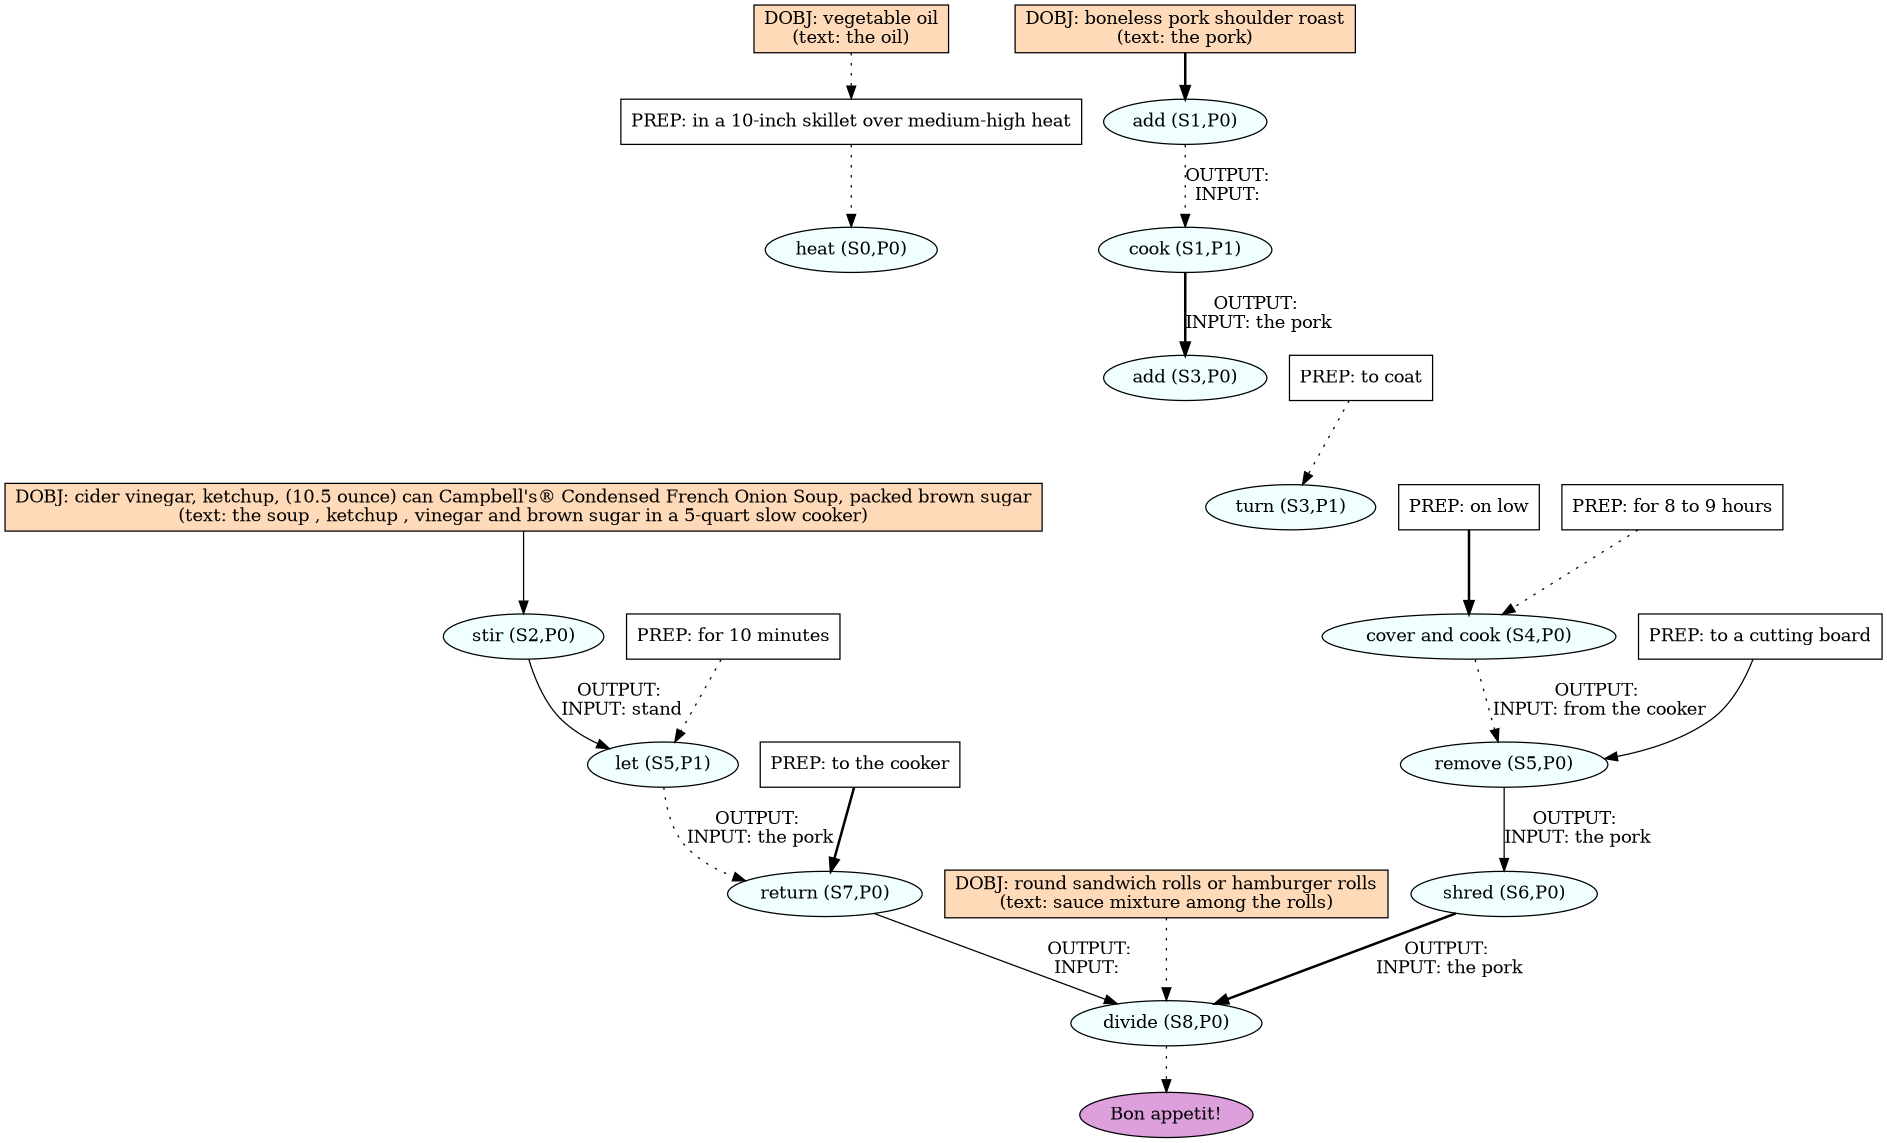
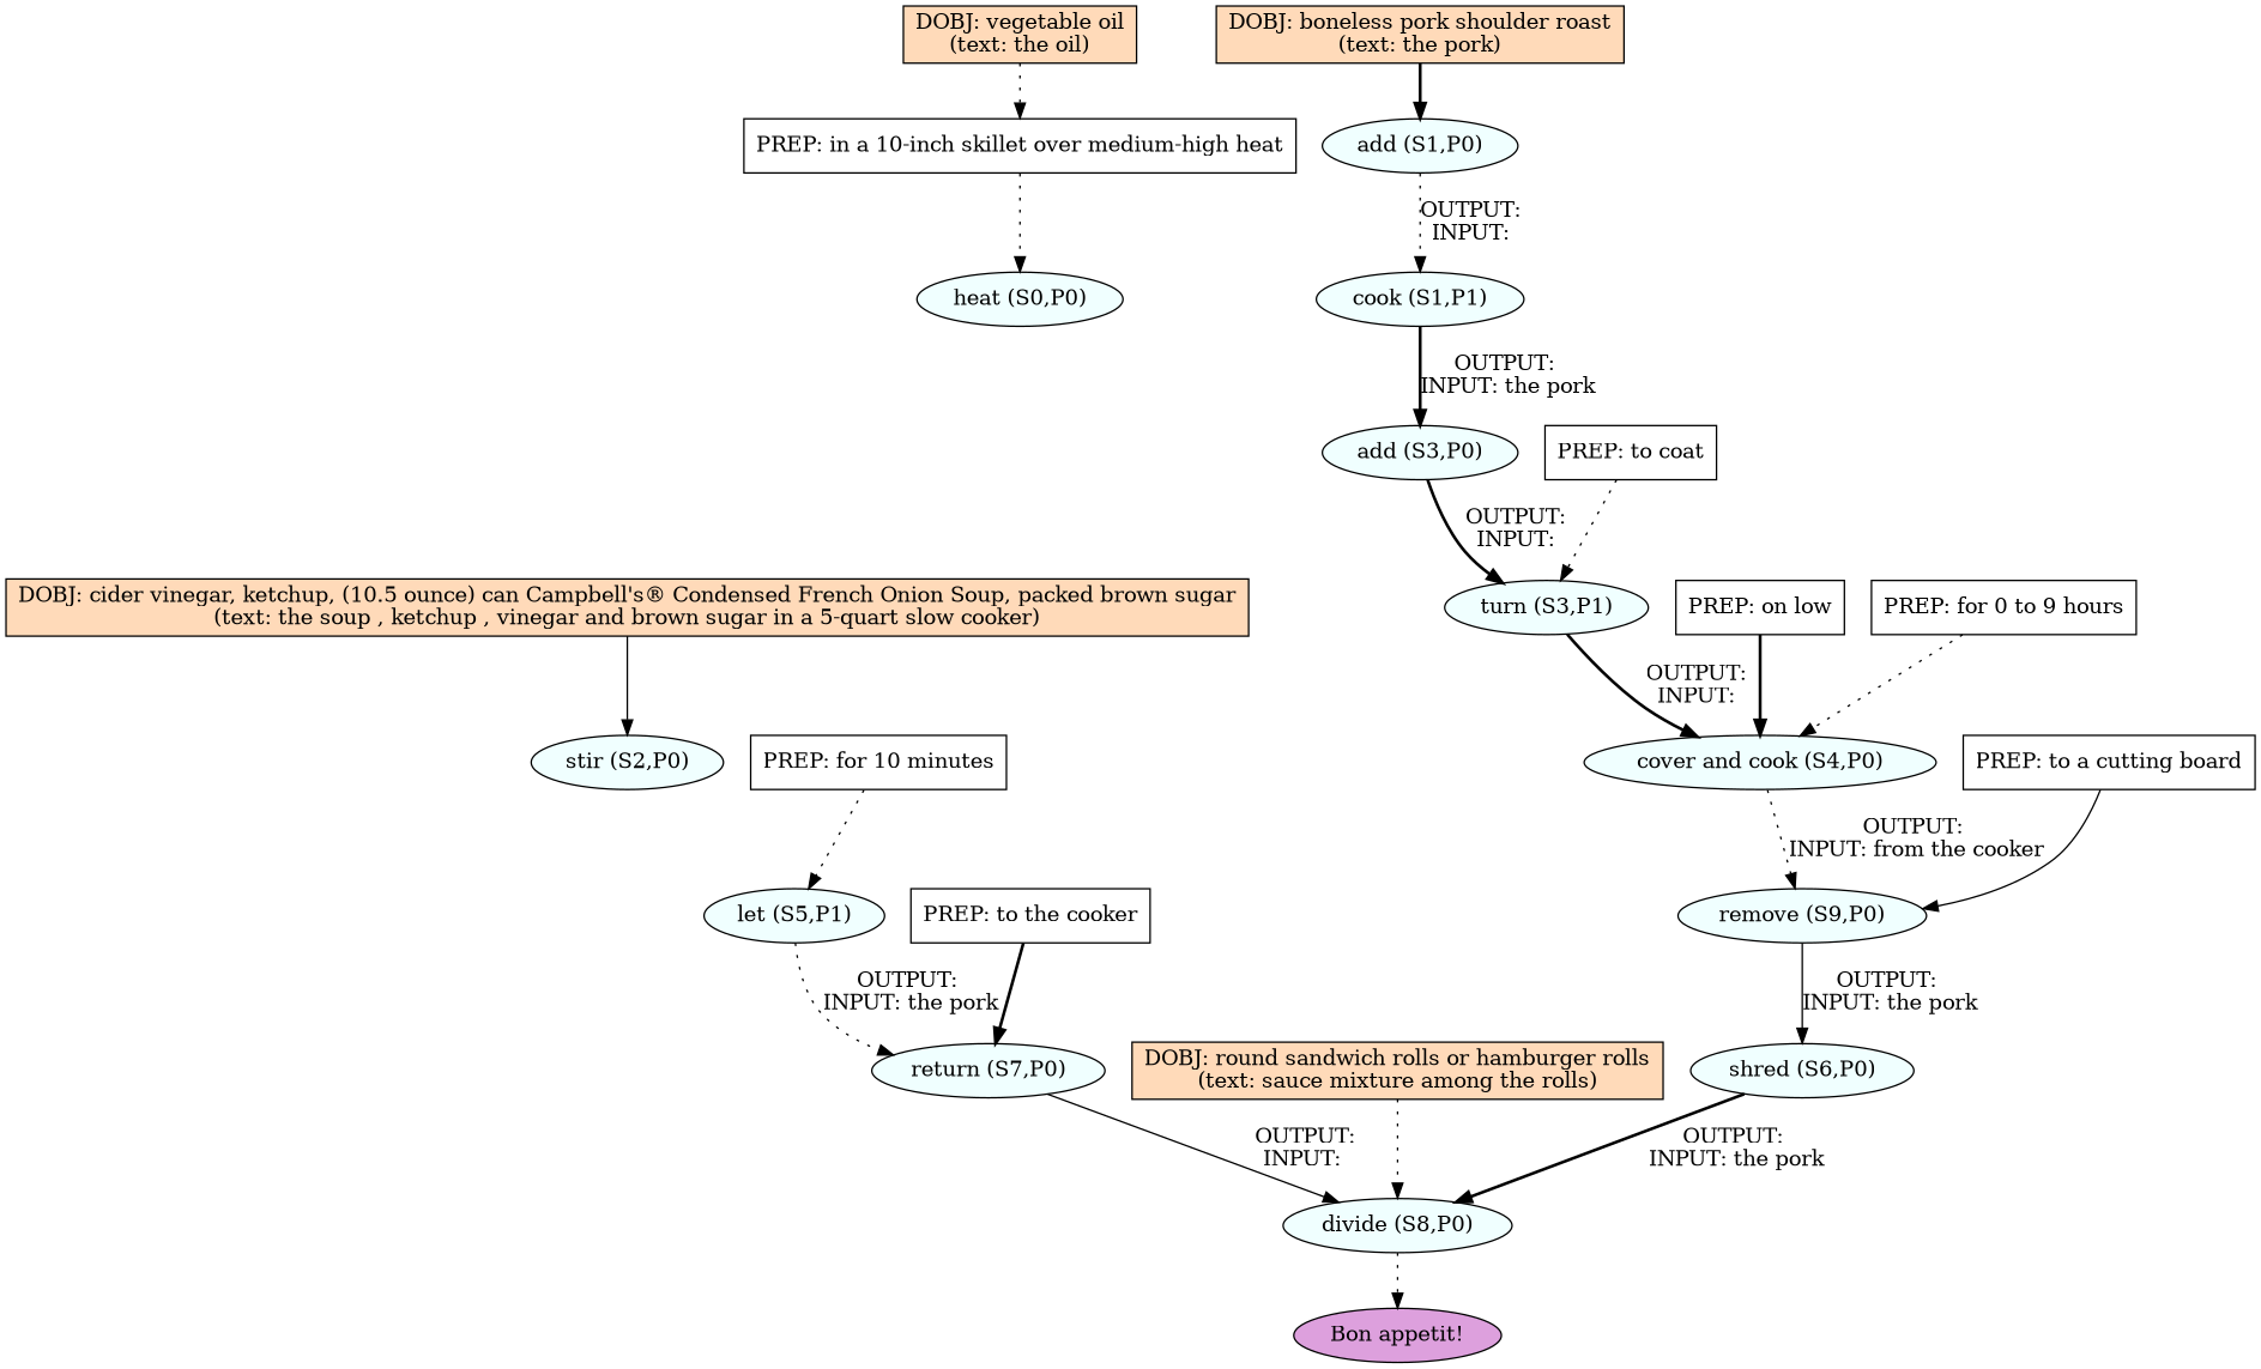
  digraph {
    node [fillcolor=azure shape=oval style=filled]
    edge [style=dotted]
    n1 [label="heat (S0,P0)"]
-   n2 [label="remove (S5,P0)"]
+   n2 [label="remove (S9,P0)"]
    n3 [label="shred (S6,P0)"]
    n4 [label="add (S1,P0)"]
    n5 [label="cook (S1,P1)"]
    n6 [label="add (S3,P0)"]
    n7 [label="turn (S3,P1)"]
    n8 [label="stir (S2,P0)"]
    n9 [label="let (S5,P1)"]
    n10 [label="return (S7,P0)"]
    n11 [label="cover and cook (S4,P0)"]
    n12 [label="divide (S8,P0)"]
    n13 [fillcolor=plum label="Bon appetit!"]
    n14 [fillcolor=peachpuff label="DOBJ: boneless pork shoulder roast\n(text: the pork)" shape=box]
    n15 [fillcolor=peachpuff label="DOBJ: vegetable oil\n(text: the oil)" shape=box]
    n16 [fillcolor=white label="PREP: in a 10-inch skillet over medium-high heat" shape=box]
    n17 [fillcolor=peachpuff label="DOBJ: cider vinegar, ketchup, (10.5 ounce) can Campbell's® Condensed French Onion Soup, packed brown sugar\n(text: the soup , ketchup , vinegar and brown sugar in a 5-quart slow cooker)" shape=box]
    n18 [fillcolor=white label="PREP: to coat" shape=box]
    n19 [fillcolor=white label="PREP: on low" shape=box]
-   n20 [fillcolor=white label="PREP: for 8 to 9 hours" shape=box]
+   n20 [fillcolor=white label="PREP: for 0 to 9 hours" shape=box]
    n21 [fillcolor=white label="PREP: to a cutting board" shape=box]
    n22 [fillcolor=white label="PREP: for 10 minutes" shape=box]
    n23 [fillcolor=white label="PREP: to the cooker" shape=box]
    n24 [fillcolor=peachpuff label="DOBJ: round sandwich rolls or hamburger rolls\n(text: sauce mixture among the rolls)" shape=box]
    n2 -> n3 [label="OUTPUT: \nINPUT: the pork" style=solid]
    n3 -> n12 [label="OUTPUT: \nINPUT: the pork" style=bold]
    n4 -> n5 [label="OUTPUT: \nINPUT: "]
    n5 -> n6 [label="OUTPUT: \nINPUT: the pork" style=bold]
-   n8 -> n9 [label="OUTPUT: \nINPUT: stand" style=solid]
+   n6 -> n7 [label="OUTPUT: \nINPUT: " style=bold]
+   n7 -> n11 [label="OUTPUT: \nINPUT: " style=bold]
    n9 -> n10 [label="OUTPUT: \nINPUT: the pork"]
    n10 -> n12 [label="OUTPUT: \nINPUT:  " style=solid]
    n11 -> n2 [label="OUTPUT: \nINPUT: from the cooker"]
    n12 -> n13
    n14 -> n4 [style=bold]
    n15 -> n16
    n16 -> n1
    n17 -> n8 [style=solid]
    n18 -> n7
    n19 -> n11 [style=bold]
    n20 -> n11
    n21 -> n2 [style=solid]
    n22 -> n9
    n23 -> n10 [style=bold]
    n24 -> n12
  }
